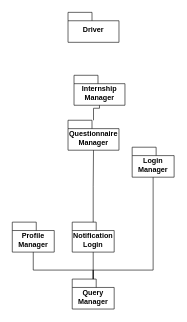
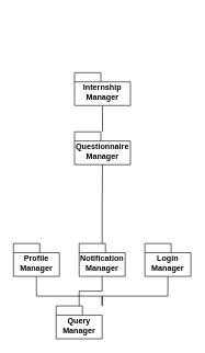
  <mxCell id="0" />
  <mxCell id="1" parent="0" />
- <mxCell id="2" value="Login Manager" style="shape=folder;fontStyle=1;spacingTop=10;tabWidth=40;tabHeight=14;tabPosition=left;html=1;whiteSpace=wrap;" vertex="1" parent="1"><mxGeometry x="220" y="245" width="70" height="50" as="geometry" /></mxCell>
- <mxCell id="3" value="Query Manager" style="shape=folder;fontStyle=1;spacingTop=10;tabWidth=40;tabHeight=14;tabPosition=left;html=1;whiteSpace=wrap;" vertex="1" parent="1"><mxGeometry x="120" y="465" width="70" height="50" as="geometry" /></mxCell>
+ <mxCell id="2" value="Login Manager" style="shape=folder;fontStyle=1;spacingTop=10;tabWidth=40;tabHeight=14;tabPosition=left;html=1;whiteSpace=wrap;" vertex="1" parent="1"><mxGeometry x="220" y="370" width="70" height="50" as="geometry" /></mxCell>
+ <mxCell id="3" value="Query Manager" style="shape=folder;fontStyle=1;spacingTop=10;tabWidth=40;tabHeight=14;tabPosition=left;html=1;whiteSpace=wrap;" vertex="1" parent="1"><mxGeometry x="85" y="465" width="70" height="50" as="geometry" /></mxCell>
  <mxCell id="4" value="Questionnaire Manager" style="shape=folder;fontStyle=1;spacingTop=10;tabWidth=40;tabHeight=14;tabPosition=left;html=1;whiteSpace=wrap;" vertex="1" parent="1"><mxGeometry x="113" y="200" width="85" height="50" as="geometry" /></mxCell>
  <mxCell id="5" value="Profile Manager" style="shape=folder;fontStyle=1;spacingTop=10;tabWidth=40;tabHeight=14;tabPosition=left;html=1;whiteSpace=wrap;" vertex="1" parent="1"><mxGeometry x="20" y="370" width="70" height="50" as="geometry" /></mxCell>
- <mxCell id="6" value="Notification Login" style="shape=folder;fontStyle=1;spacingTop=10;tabWidth=40;tabHeight=14;tabPosition=left;html=1;whiteSpace=wrap;" vertex="1" parent="1"><mxGeometry x="120" y="370" width="70" height="50" as="geometry" /></mxCell>
+ <mxCell id="6" value="Notification Manager" style="shape=folder;fontStyle=1;spacingTop=10;tabWidth=40;tabHeight=14;tabPosition=left;html=1;whiteSpace=wrap;" vertex="1" parent="1"><mxGeometry x="120" y="370" width="70" height="50" as="geometry" /></mxCell>
  <mxCell id="7" style="edgeStyle=orthogonalEdgeStyle;rounded=0;orthogonalLoop=1;jettySize=auto;html=1;entryX=0.5;entryY=1;entryDx=0;entryDy=0;entryPerimeter=0;endArrow=none;endFill=0;" edge="1" parent="1" source="3" target="5"><mxGeometry relative="1" as="geometry"><Array as="points"><mxPoint x="155" y="450" /><mxPoint x="55" y="450" /></Array></mxGeometry></mxCell>
  <mxCell id="8" style="edgeStyle=orthogonalEdgeStyle;rounded=0;orthogonalLoop=1;jettySize=auto;html=1;entryX=0.5;entryY=1;entryDx=0;entryDy=0;entryPerimeter=0;endArrow=none;endFill=0;" edge="1" parent="1" source="3" target="6"><mxGeometry relative="1" as="geometry" /></mxCell>
  <mxCell id="9" style="edgeStyle=orthogonalEdgeStyle;rounded=0;orthogonalLoop=1;jettySize=auto;html=1;entryX=0.5;entryY=1;entryDx=0;entryDy=0;entryPerimeter=0;endArrow=none;endFill=0;" edge="1" parent="1" source="3" target="2"><mxGeometry relative="1" as="geometry"><Array as="points"><mxPoint x="155" y="450" /><mxPoint x="255" y="450" /></Array></mxGeometry></mxCell>
  <mxCell id="10" style="edgeStyle=orthogonalEdgeStyle;rounded=0;orthogonalLoop=1;jettySize=auto;html=1;entryX=0.5;entryY=1;entryDx=0;entryDy=0;entryPerimeter=0;endArrow=none;endFill=0;" edge="1" parent="1" source="6" target="4"><mxGeometry relative="1" as="geometry" /></mxCell>
- <mxCell id="11" value="Internship Manager" style="shape=folder;fontStyle=1;spacingTop=10;tabWidth=40;tabHeight=14;tabPosition=left;html=1;whiteSpace=wrap;" vertex="1" parent="1"><mxGeometry x="123" y="125" width="85" height="50" as="geometry" /></mxCell>
+ <mxCell id="11" value="Internship Manager" style="shape=folder;fontStyle=1;spacingTop=10;tabWidth=40;tabHeight=14;tabPosition=left;html=1;whiteSpace=wrap;" vertex="1" parent="1"><mxGeometry x="113" y="110" width="85" height="50" as="geometry" /></mxCell>
  <mxCell id="12" style="edgeStyle=orthogonalEdgeStyle;rounded=0;orthogonalLoop=1;jettySize=auto;html=1;entryX=0.5;entryY=1;entryDx=0;entryDy=0;entryPerimeter=0;endArrow=none;endFill=0;" edge="1" parent="1" source="4" target="11"><mxGeometry relative="1" as="geometry" /></mxCell>
- <mxCell id="13" value="Driver" style="shape=folder;fontStyle=1;spacingTop=10;tabWidth=40;tabHeight=14;tabPosition=left;html=1;whiteSpace=wrap;" vertex="1" parent="1"><mxGeometry x="113" y="20" width="85" height="50" as="geometry" /></mxCell>
